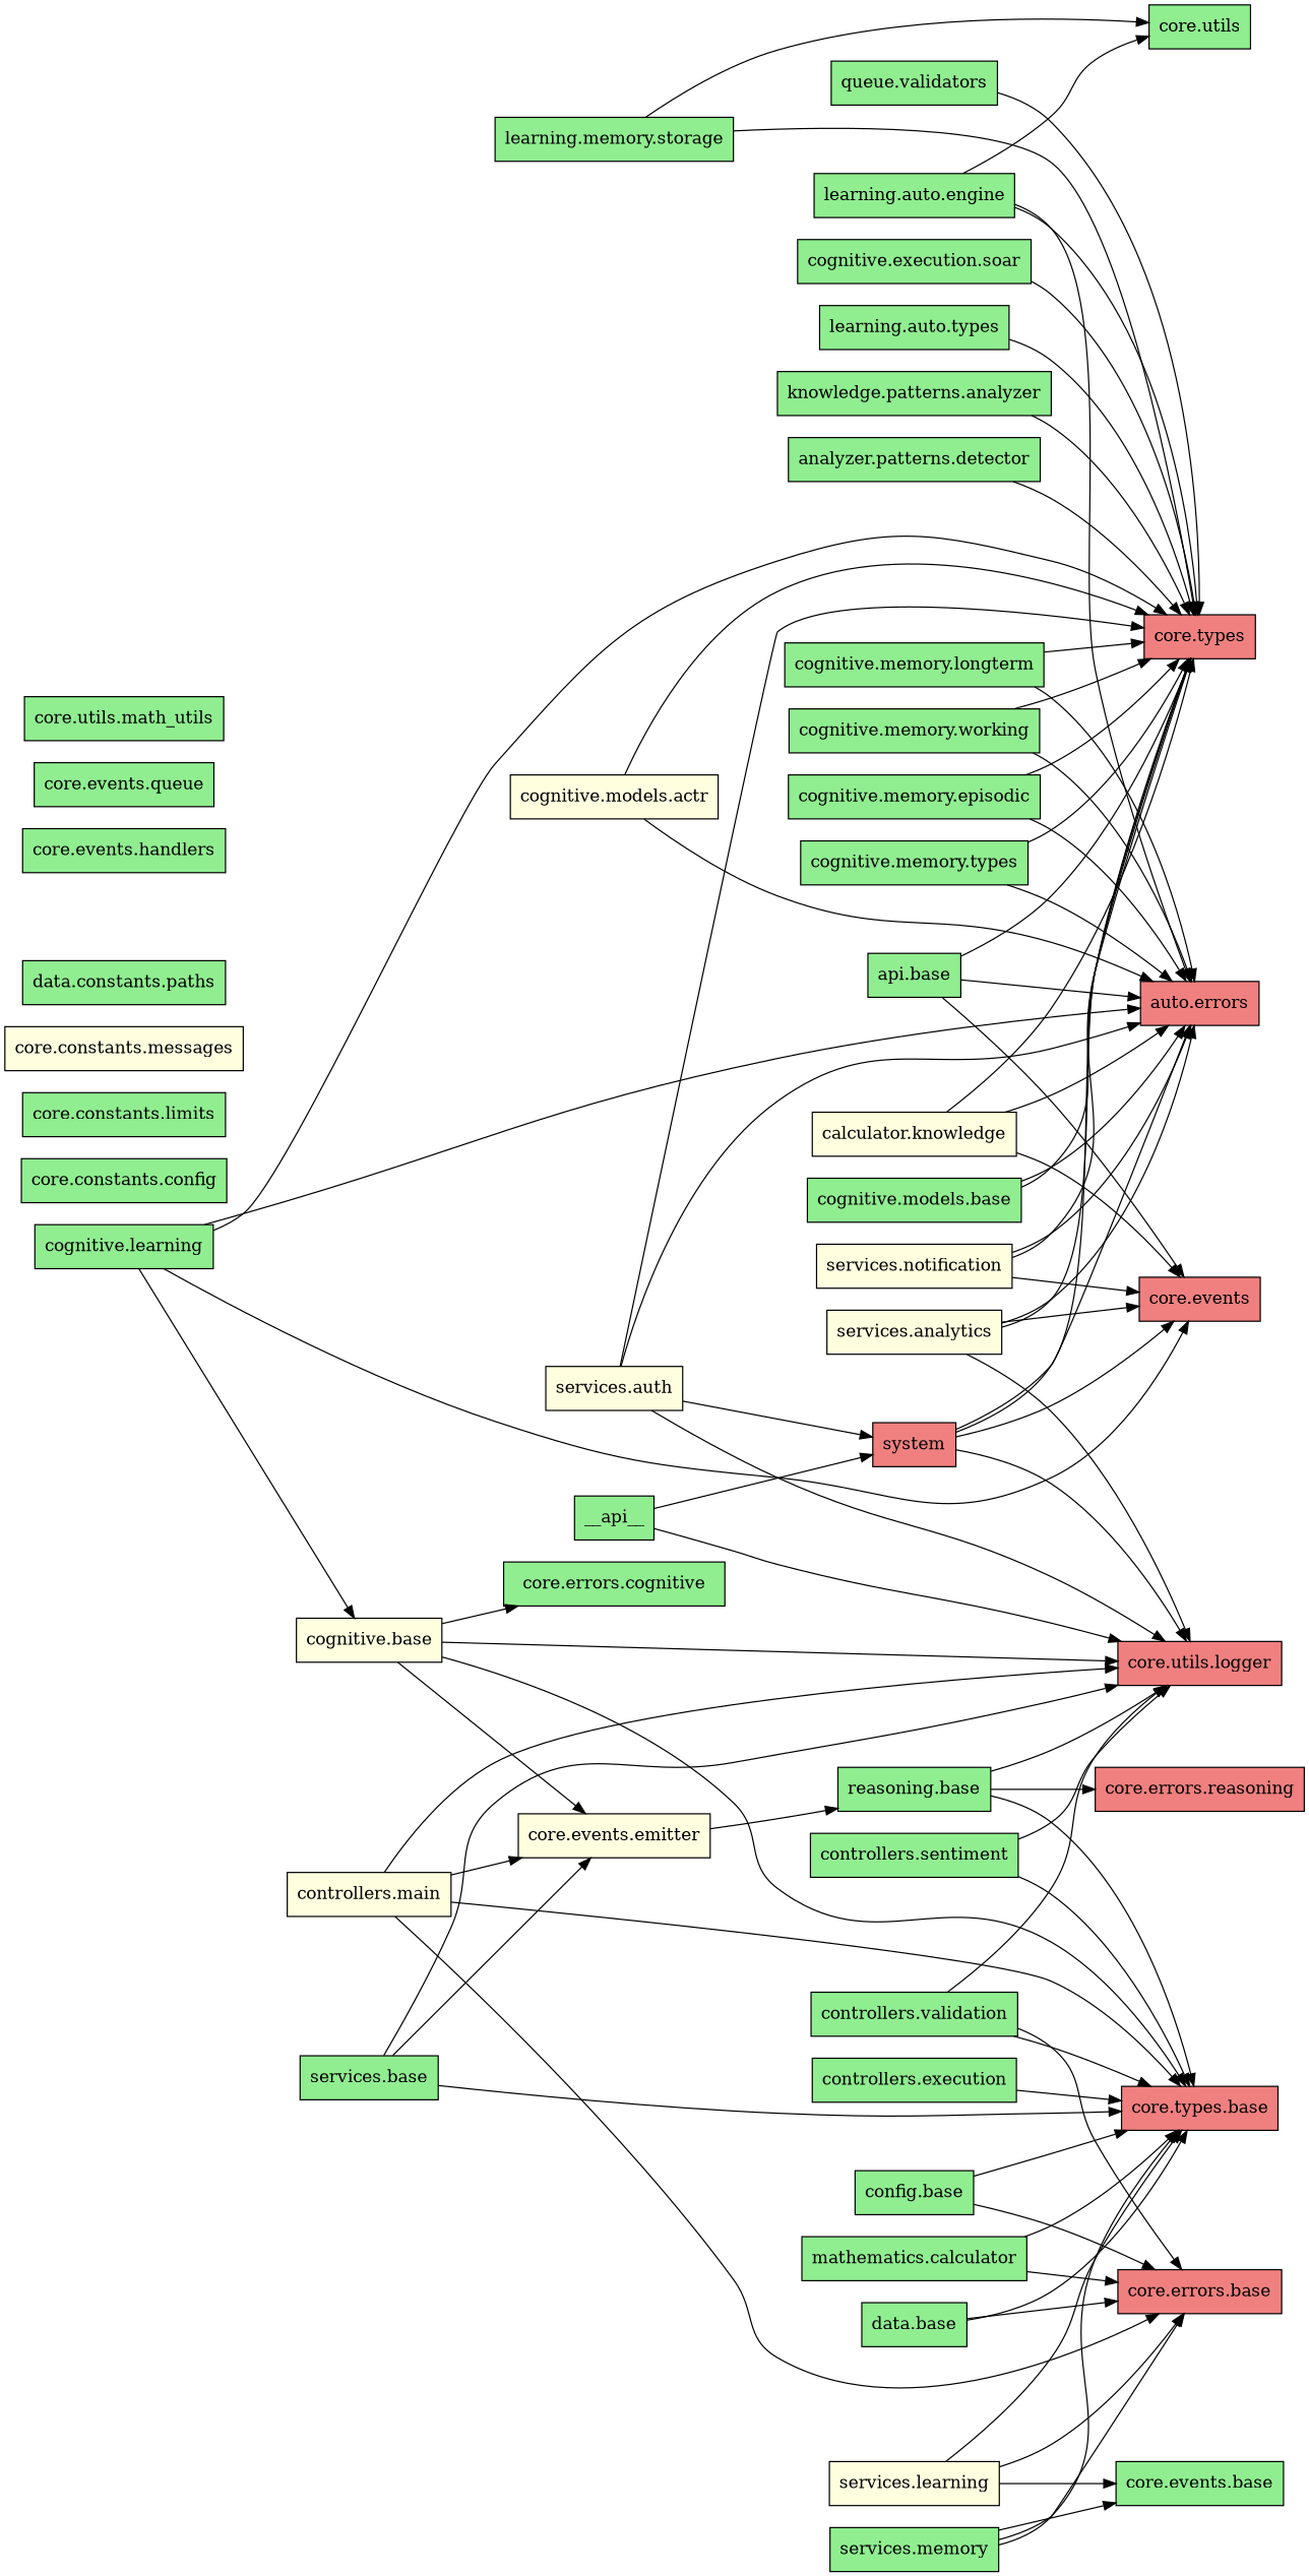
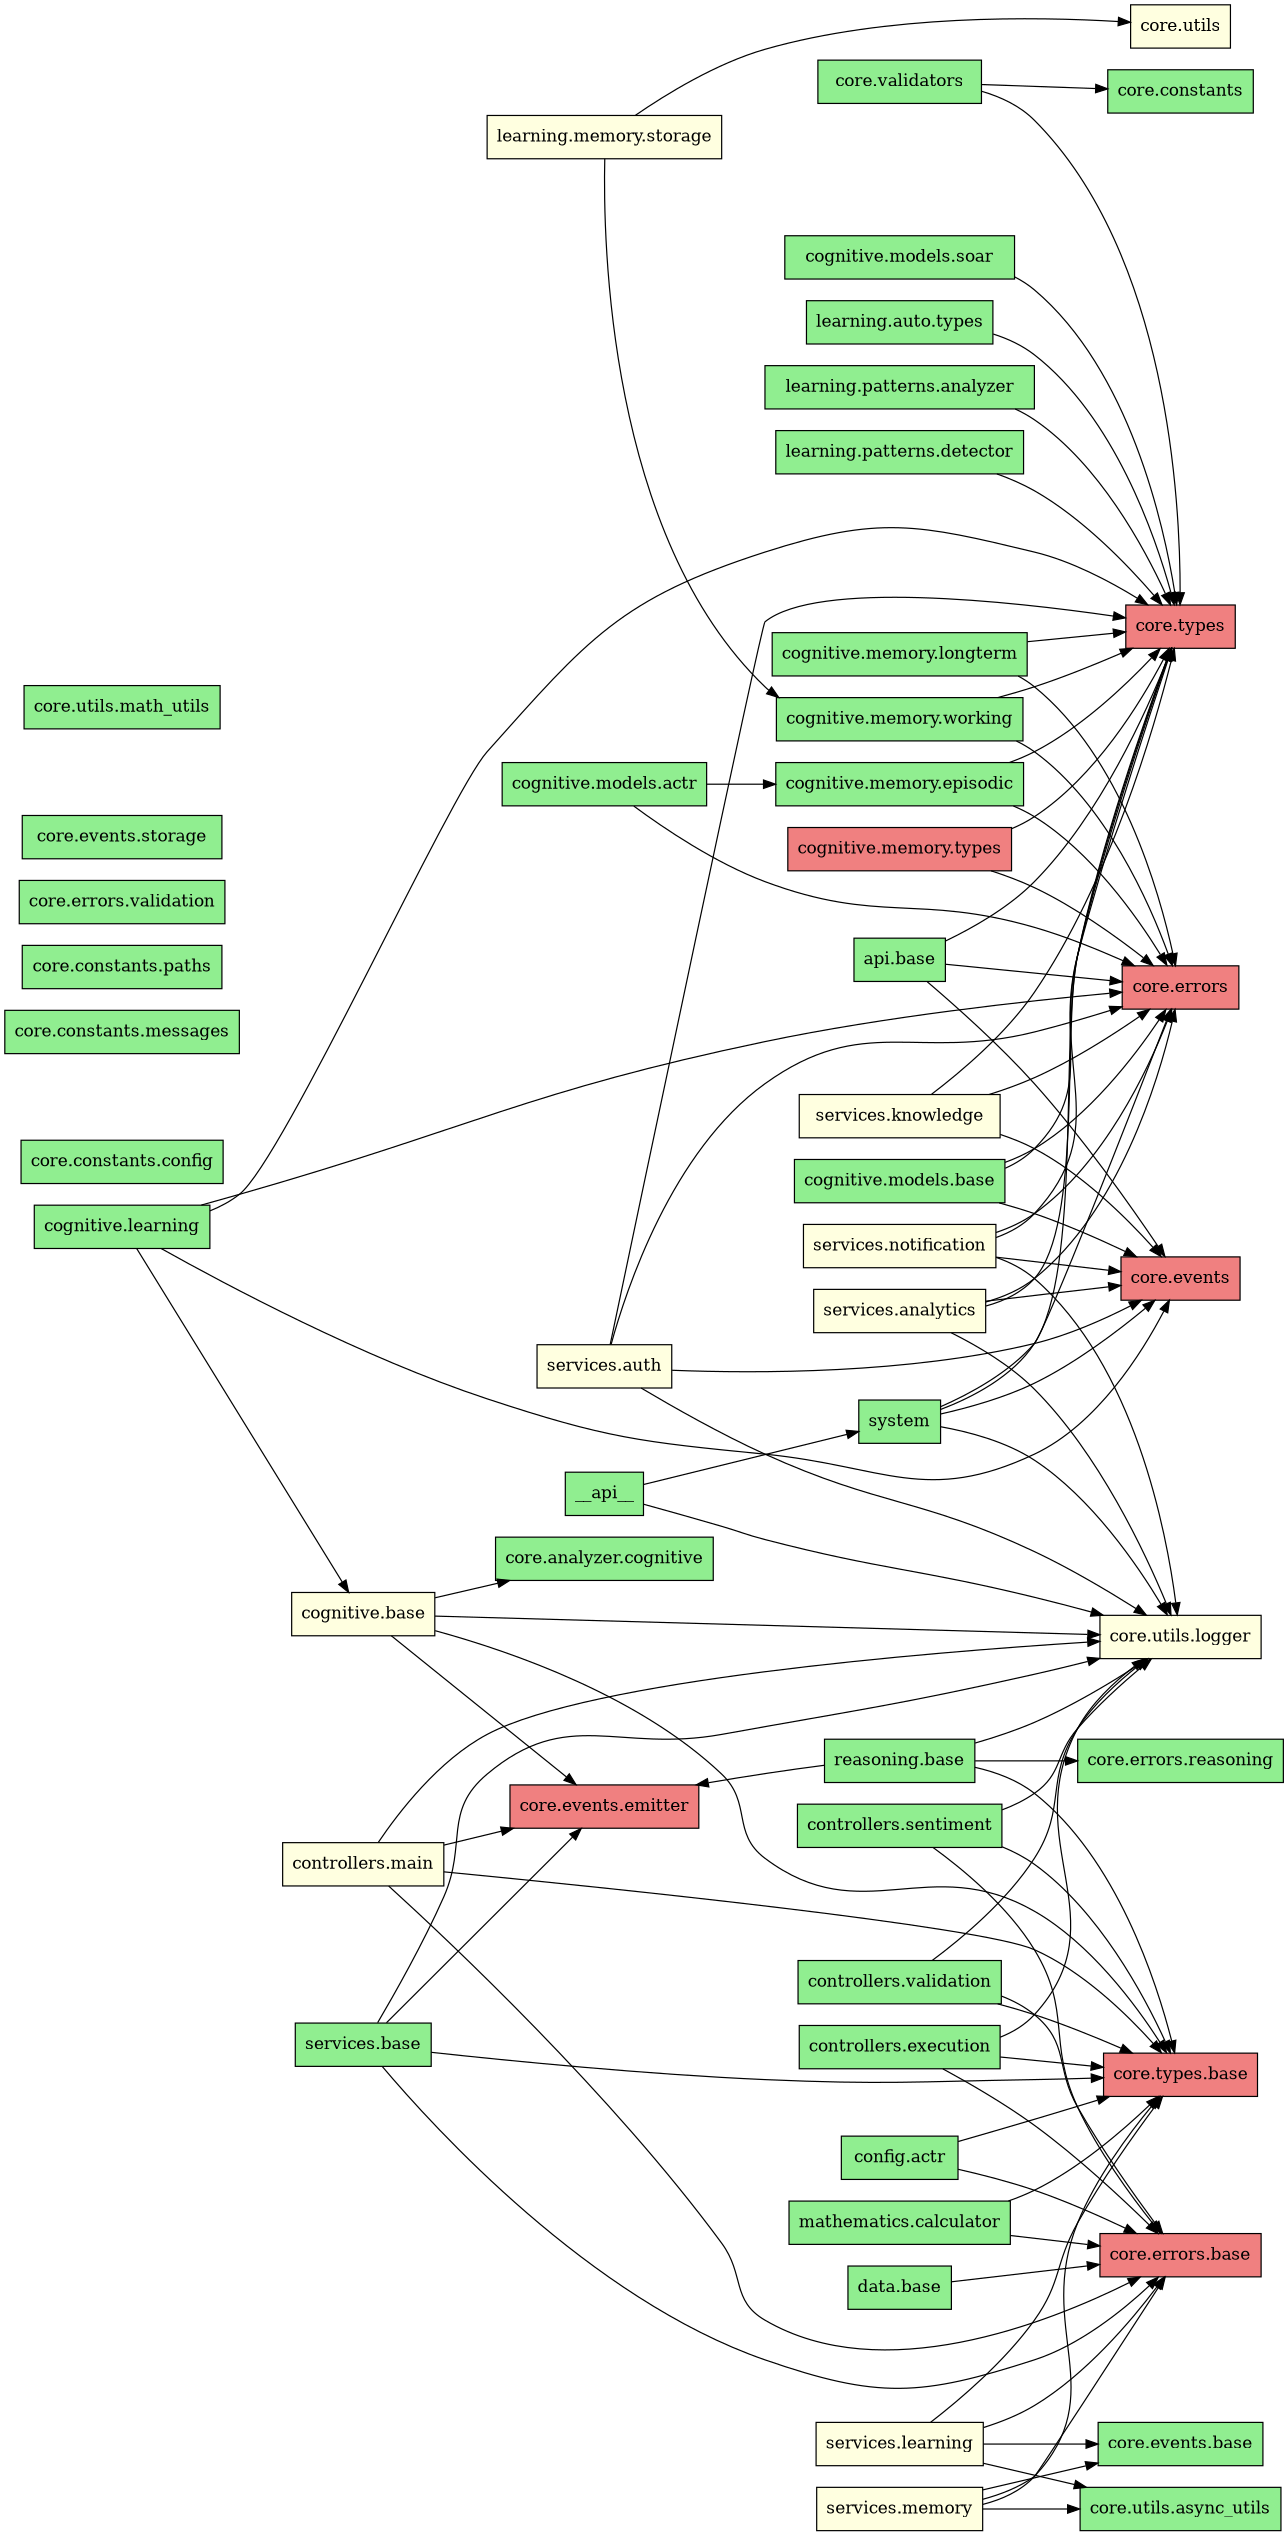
  digraph {
    rankdir=LR
    node [fillcolor=lightgreen shape=box style=filled]
-   n1 [fillcolor=lightcoral label=system]
-   n2 [fillcolor=lightcoral label="auto.errors"]
+   n1 [label=system]
+   n2 [fillcolor=lightcoral label="core.errors"]
    n3 [fillcolor=lightcoral label="core.events"]
    n4 [fillcolor=lightcoral label="core.types"]
-   n5 [fillcolor=lightcoral label="core.utils.logger"]
+   n5 [fillcolor=lightyellow label="core.utils.logger"]
    n6 [label=__api__]
    n7 [label="api.base"]
    n8 [fillcolor=lightyellow label="cognitive.base"]
-   n9 [label="core.errors.cognitive"]
-   n10 [fillcolor=lightyellow label="core.events.emitter"]
+   n9 [label="core.analyzer.cognitive"]
+   n10 [fillcolor=lightcoral label="core.events.emitter"]
    n11 [fillcolor=lightcoral label="core.types.base"]
    n12 [label="cognitive.learning"]
    n13 [label="cognitive.memory.episodic"]
    n14 [label="cognitive.memory.longterm"]
-   n15 [label="cognitive.memory.types"]
+   n15 [fillcolor=lightcoral label="cognitive.memory.types"]
    n16 [label="cognitive.memory.working"]
-   n17 [fillcolor=lightyellow label="cognitive.models.actr"]
+   n17 [label="cognitive.models.actr"]
    n18 [label="cognitive.models.base"]
-   n19 [label="cognitive.execution.soar"]
-   n20 [label="config.base"]
+   n19 [label="cognitive.models.soar"]
+   n20 [label="config.actr"]
    n21 [fillcolor=lightcoral label="core.errors.base"]
    n22 [label="controllers.execution"]
    n23 [fillcolor=lightyellow label="controllers.main"]
    n24 [label="controllers.sentiment"]
    n25 [label="controllers.validation"]
-   n27 [label="core.utils"]
-   n28 [label="queue.validators"]
+   n26 [label="core.constants"]
+   n27 [fillcolor=lightyellow label="core.utils"]
+   n28 [label="core.validators"]
    n29 [label="core.constants.config"]
-   n30 [label="core.constants.limits"]
-   n31 [fillcolor=lightyellow label="core.constants.messages"]
-   n32 [label="data.constants.paths"]
-   n33 [fillcolor=lightcoral label="core.errors.reasoning"]
+   n31 [label="core.constants.messages"]
+   n32 [label="core.constants.paths"]
+   n33 [label="core.errors.reasoning"]
+   n34 [label="core.errors.validation"]
    n35 [label="core.events.base"]
-   n36 [label="core.events.handlers"]
-   n37 [label="core.events.queue"]
+   n36 [label="core.events.storage"]
+   n38 [label="core.utils.async_utils"]
    n39 [label="core.utils.math_utils"]
    n40 [label="data.base"]
-   n41 [label="learning.auto.engine"]
    n42 [label="learning.auto.types"]
-   n43 [label="learning.memory.storage"]
-   n44 [label="knowledge.patterns.analyzer"]
-   n45 [label="analyzer.patterns.detector"]
+   n43 [fillcolor=lightyellow label="learning.memory.storage"]
+   n44 [label="learning.patterns.analyzer"]
+   n45 [label="learning.patterns.detector"]
    n46 [label="mathematics.calculator"]
    n47 [label="reasoning.base"]
    n48 [fillcolor=lightyellow label="services.analytics"]
    n49 [fillcolor=lightyellow label="services.auth"]
    n50 [label="services.base"]
-   n51 [fillcolor=lightyellow label="calculator.knowledge"]
+   n51 [fillcolor=lightyellow label="services.knowledge"]
    n52 [fillcolor=lightyellow label="services.learning"]
-   n53 [label="services.memory"]
+   n53 [fillcolor=lightyellow label="services.memory"]
    n54 [fillcolor=lightyellow label="services.notification"]
    n1 -> n2
    n1 -> n3
    n1 -> n4
    n1 -> n5
    n6 -> n1
    n6 -> n5
    n7 -> n2
    n7 -> n3
    n7 -> n4
    n8 -> n5
    n8 -> n9
    n8 -> n10
    n8 -> n11
    n12 -> n2
    n12 -> n3
    n12 -> n4
    n12 -> n8
    n13 -> n2
    n13 -> n4
    n14 -> n2
    n14 -> n4
    n15 -> n2
    n15 -> n4
    n16 -> n2
    n16 -> n4
    n17 -> n2
-   n17 -> n4
+   n17 -> n13
    n18 -> n2
+   n18 -> n3
    n18 -> n4
    n19 -> n4
    n20 -> n11
    n20 -> n21
+   n22 -> n5
    n22 -> n11
+   n22 -> n21
    n23 -> n5
    n23 -> n10
    n23 -> n11
    n23 -> n21
    n24 -> n5
    n24 -> n11
+   n24 -> n21
    n25 -> n5
    n25 -> n11
    n25 -> n21
    n28 -> n4
-   n40 -> n11
+   n28 -> n26
    n40 -> n21
-   n41 -> n2
-   n41 -> n4
-   n41 -> n27
    n42 -> n4
-   n43 -> n4
+   n43 -> n16
    n43 -> n27
    n44 -> n4
    n45 -> n4
    n46 -> n11
    n46 -> n21
    n47 -> n5
-   n10 -> n47
+   n47 -> n10
    n47 -> n11
    n47 -> n33
    n48 -> n2
    n48 -> n3
    n48 -> n4
    n48 -> n5
    n49 -> n2
-   n49 -> n1
+   n49 -> n3
    n49 -> n4
    n49 -> n5
    n50 -> n5
    n50 -> n10
    n50 -> n11
+   n50 -> n21
    n51 -> n2
    n51 -> n3
    n51 -> n4
    n52 -> n11
    n52 -> n21
    n52 -> n35
+   n52 -> n38
    n53 -> n11
    n53 -> n21
    n53 -> n35
+   n53 -> n38
    n54 -> n2
    n54 -> n3
    n54 -> n4
+   n54 -> n5
  }
